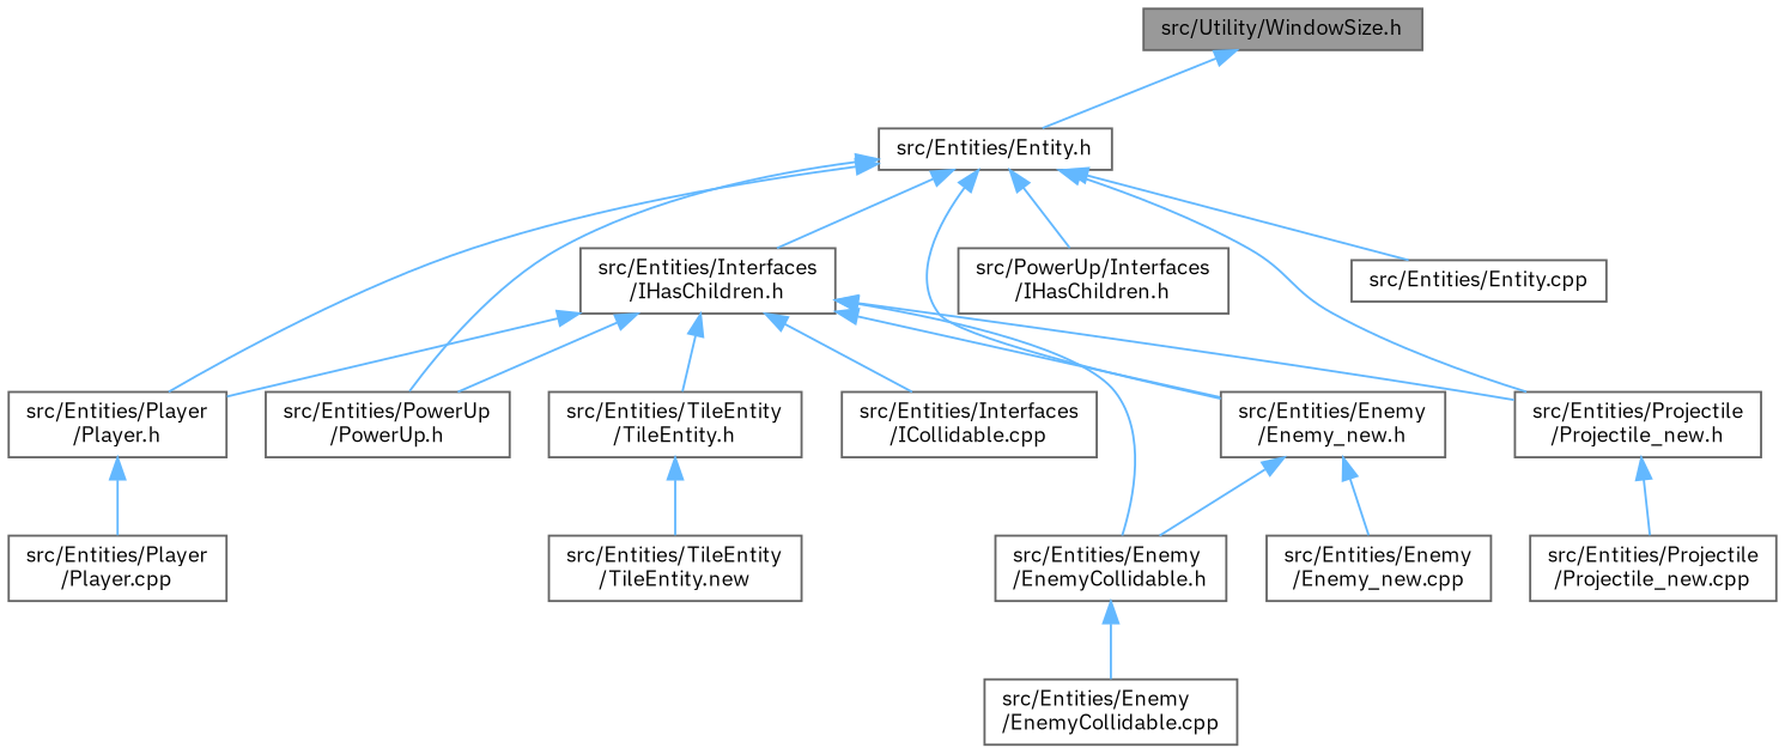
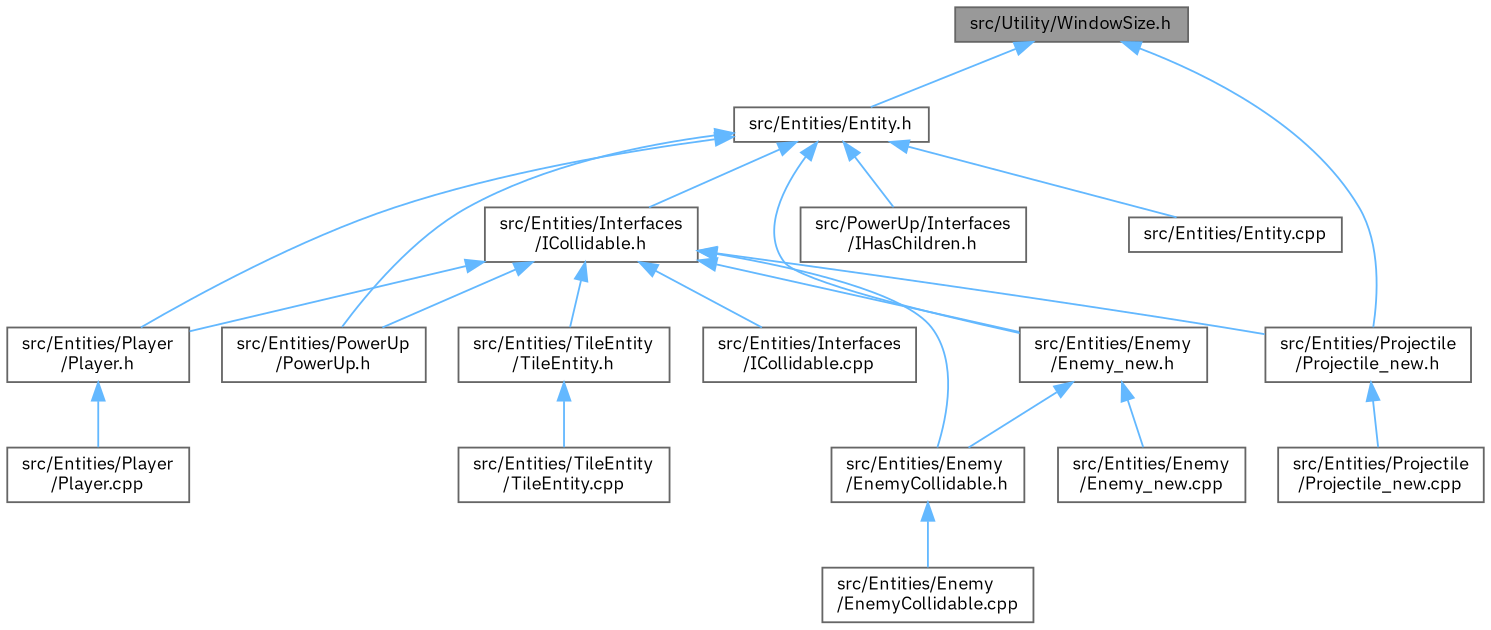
  digraph {
    fontname="IBM Plex Sans"
    node [color=grey40 fillcolor=white fontname="IBM Plex Sans" fontsize=10 shape=box style=filled]
    edge [color=steelblue1 dir=back fontname="IBM Plex Sans" fontsize=10 labelfontname=Helvetica labelfontsize=10 style=solid]
    n1 [color=gray40 fillcolor=grey60 fontcolor=black height=0.2 label="src/Utility/WindowSize.h" width=0.4]
    n2 [height=0.2 label="src/Entities/Entity.h" width=0.4]
    n3 [height=0.2 label="src/Entities/Enemy\l/Enemy_new.h" width=0.4]
    n4 [height=0.2 label="src/Entities/Entity.cpp" width=0.4]
-   n5 [height=0.2 label="src/Entities/Interfaces\l/IHasChildren.h" width=0.4]
+   n5 [height=0.2 label="src/Entities/Interfaces\l/ICollidable.h" width=0.4]
    n6 [height=0.2 label="src/Entities/Player\l/Player.h" width=0.4]
    n7 [height=0.2 label="src/Entities/PowerUp\l/PowerUp.h" width=0.4]
    n8 [height=0.2 label="src/Entities/Projectile\l/Projectile_new.h" width=0.4]
    n9 [height=0.2 label="src/PowerUp/Interfaces\l/IHasChildren.h" width=0.4]
    n10 [height=0.2 label="src/Entities/Enemy\l/EnemyCollidable.h" width=0.4]
    n11 [height=0.2 label="src/Entities/Enemy\l/Enemy_new.cpp" width=0.4]
    n12 [height=0.2 label="src/Entities/TileEntity\l/TileEntity.h" width=0.4]
    n13 [height=0.2 label="src/Entities/Interfaces\l/ICollidable.cpp" width=0.4]
    n14 [height=0.2 label="src/Entities/Player\l/Player.cpp" width=0.4]
    n15 [height=0.2 label="src/Entities/Projectile\l/Projectile_new.cpp" width=0.4]
-   n16 [height=0.2 label="src/Entities/TileEntity\l/TileEntity.new" width=0.4]
+   n16 [height=0.2 label="src/Entities/TileEntity\l/TileEntity.cpp" width=0.4]
    n17 [height=0.2 label="src/Entities/Enemy\l/EnemyCollidable.cpp" width=0.4]
    n1 -> n2
    n2 -> n3
    n2 -> n4
    n2 -> n5
    n2 -> n6
    n2 -> n7
-   n2 -> n8
+   n1 -> n8
    n2 -> n9
    n3 -> n10
    n3 -> n11
    n5 -> n3
    n5 -> n6
    n5 -> n7
    n5 -> n8
    n5 -> n10
    n5 -> n12
    n5 -> n13
    n6 -> n14
    n8 -> n15
    n10 -> n17
    n12 -> n16
  }
